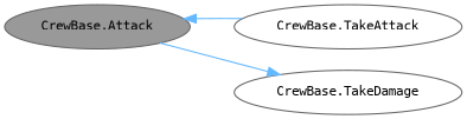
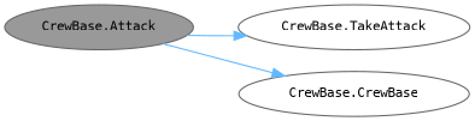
  digraph {
    rankdir=LR
    node [color=grey40 fillcolor=white fontname=Consolas fontsize=10 margin=0.1 style=filled]
    edge [color=steelblue1 fontname=Helvetica fontsize=10 labelfontname=Helvetica labelfontsize=10 style=solid]
    n1 [color=gray40 fillcolor=grey60 fontcolor=black height=0.2 label="CrewBase.Attack" width=0.4]
    n2 [height=0.2 label="CrewBase.TakeAttack" width=0.4]
-   n3 [height=0.2 label="CrewBase.TakeDamage" width=0.4]
-   n2 -> n1
+   n3 [height=0.2 label="CrewBase.CrewBase" width=0.4]
+   n1 -> n2
    n1 -> n3
  }
